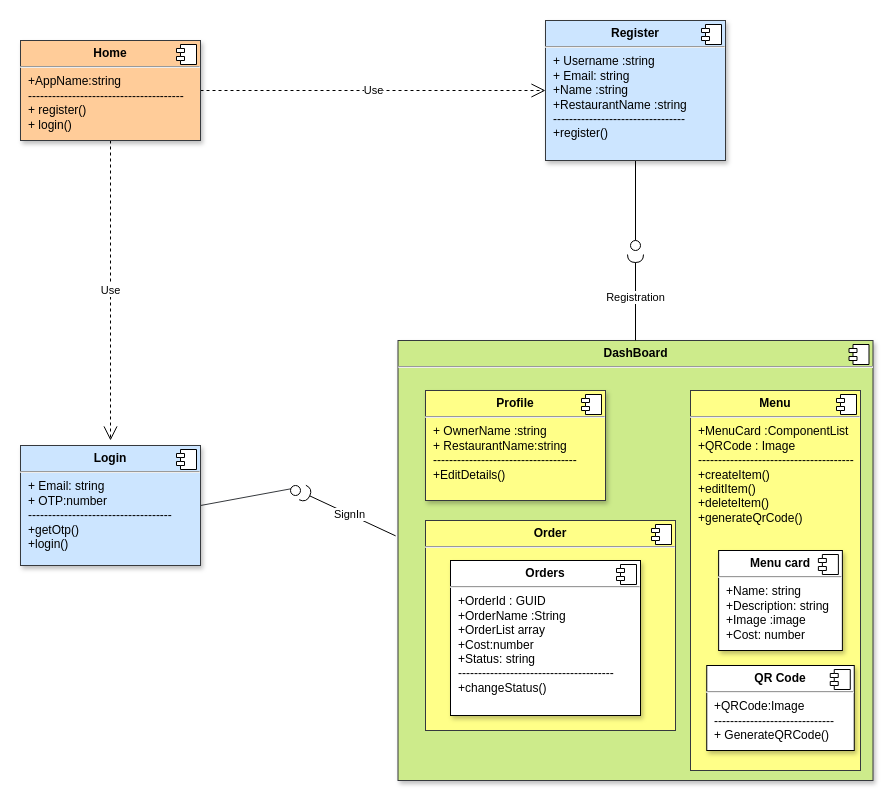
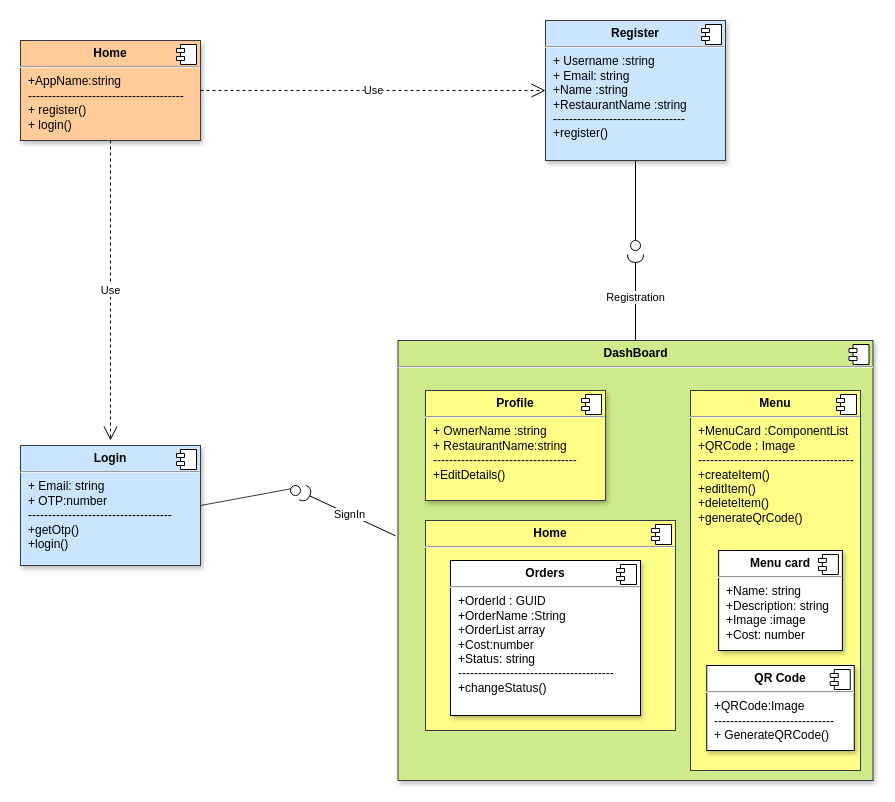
  <mxCell id="0" />
  <mxCell id="1" parent="0" />
  <mxCell id="2" value="Use" style="endArrow=open;endSize=12;dashed=1;html=1;exitX=1;exitY=0.5;exitDx=0;exitDy=0;entryX=0;entryY=0.5;entryDx=0;entryDy=0;" parent="1" source="16" target="18" edge="1"><mxGeometry width="160" relative="1" as="geometry"><mxPoint x="200" y="85" as="sourcePoint" /><mxPoint x="545" y="85" as="targetPoint" /></mxGeometry></mxCell>
  <mxCell id="3" value="Use" style="endArrow=open;endSize=12;dashed=1;html=1;entryX=0.5;entryY=0;entryDx=0;entryDy=0;exitX=0.5;exitY=1;exitDx=0;exitDy=0;" parent="1" source="16" edge="1"><mxGeometry width="160" relative="1" as="geometry"><mxPoint x="110" y="130" as="sourcePoint" /><mxPoint x="110" y="440" as="targetPoint" /></mxGeometry></mxCell>
  <mxCell id="4" value="&lt;p style=&quot;margin: 0px ; margin-top: 6px ; text-align: center&quot;&gt;&lt;b&gt;DashBoard&lt;/b&gt;&lt;/p&gt;&lt;hr&gt;&lt;p style=&quot;margin: 0px ; margin-left: 8px&quot;&gt;&lt;br&gt;&lt;/p&gt;" style="align=left;overflow=fill;html=1;dropTarget=0;shadow=1;fillColor=#cdeb8b;strokeColor=#36393d;" parent="1" vertex="1"><mxGeometry x="397.5" y="340" width="475" height="440" as="geometry" /></mxCell>
  <mxCell id="5" value="" style="shape=component;jettyWidth=8;jettyHeight=4;" parent="4" vertex="1"><mxGeometry x="1" width="20" height="20" relative="1" as="geometry"><mxPoint x="-24" y="4" as="offset" /></mxGeometry></mxCell>
  <mxCell id="6" value="" style="rounded=0;orthogonalLoop=1;jettySize=auto;html=1;endArrow=none;endFill=0;exitX=1;exitY=0.5;exitDx=0;exitDy=0;entryX=0.2;entryY=0.3;entryDx=0;entryDy=0;entryPerimeter=0;fillColor=#cce5ff;strokeColor=#36393d;" parent="1" source="20" target="8" edge="1"><mxGeometry relative="1" as="geometry"><mxPoint x="200" y="485" as="sourcePoint" /><mxPoint x="260" y="410" as="targetPoint" /></mxGeometry></mxCell>
  <mxCell id="7" value="SignIn" style="rounded=0;orthogonalLoop=1;jettySize=auto;html=1;endArrow=halfCircle;endFill=0;endSize=6;strokeWidth=1;exitX=-0.005;exitY=0.444;exitDx=0;exitDy=0;entryX=1.2;entryY=0.7;entryDx=0;entryDy=0;entryPerimeter=0;exitPerimeter=0;" parent="1" source="4" target="8" edge="1"><mxGeometry relative="1" as="geometry"><mxPoint x="390" y="450" as="sourcePoint" /><mxPoint x="344" y="484" as="targetPoint" /></mxGeometry></mxCell>
  <mxCell id="8" value="" style="ellipse;whiteSpace=wrap;html=1;fontFamily=Helvetica;fontSize=12;fontColor=#000000;align=center;strokeColor=#000000;fillColor=#ffffff;points=[];aspect=fixed;resizable=0;" parent="1" vertex="1"><mxGeometry x="290" y="485" width="10" height="10" as="geometry" /></mxCell>
- <mxCell id="9" value="&lt;p style=&quot;margin: 0px ; margin-top: 6px ; text-align: center&quot;&gt;&lt;b&gt;Order&lt;/b&gt;&lt;/p&gt;&lt;hr&gt;&lt;p style=&quot;margin: 0px ; margin-left: 8px&quot;&gt;&lt;br&gt;&lt;/p&gt;" style="align=left;overflow=fill;html=1;dropTarget=0;fillColor=#ffff88;strokeColor=#36393d;" parent="1" vertex="1"><mxGeometry x="425" y="520" width="250" height="210" as="geometry" /></mxCell>
+ <mxCell id="9" value="&lt;p style=&quot;margin: 0px ; margin-top: 6px ; text-align: center&quot;&gt;&lt;b&gt;Home&lt;/b&gt;&lt;/p&gt;&lt;hr&gt;&lt;p style=&quot;margin: 0px ; margin-left: 8px&quot;&gt;&lt;br&gt;&lt;/p&gt;" style="align=left;overflow=fill;html=1;dropTarget=0;fillColor=#ffff88;strokeColor=#36393d;" parent="1" vertex="1"><mxGeometry x="425" y="520" width="250" height="210" as="geometry" /></mxCell>
  <mxCell id="10" value="" style="shape=component;jettyWidth=8;jettyHeight=4;" parent="9" vertex="1"><mxGeometry x="1" width="20" height="20" relative="1" as="geometry"><mxPoint x="-24" y="4" as="offset" /></mxGeometry></mxCell>
  <mxCell id="11" value="&lt;p style=&quot;margin: 0px ; margin-top: 6px ; text-align: center&quot;&gt;&lt;b&gt;Menu&lt;/b&gt;&lt;/p&gt;&lt;hr&gt;&lt;p style=&quot;margin: 0px ; margin-left: 8px&quot;&gt;+MenuCard :ComponentList&lt;/p&gt;&lt;p style=&quot;margin: 0px ; margin-left: 8px&quot;&gt;+QRCode : Image&lt;/p&gt;&lt;p style=&quot;margin: 0px ; margin-left: 8px&quot;&gt;---------------------------------------&lt;/p&gt;&lt;p style=&quot;margin: 0px ; margin-left: 8px&quot;&gt;+createItem()&lt;/p&gt;&lt;p style=&quot;margin: 0px ; margin-left: 8px&quot;&gt;+editItem()&lt;/p&gt;&lt;p style=&quot;margin: 0px ; margin-left: 8px&quot;&gt;+deleteItem()&lt;/p&gt;&lt;p style=&quot;margin: 0px ; margin-left: 8px&quot;&gt;+generateQrCode()&lt;/p&gt;" style="align=left;overflow=fill;html=1;dropTarget=0;fillColor=#ffff88;strokeColor=#36393d;" parent="1" vertex="1"><mxGeometry x="690" y="390" width="170" height="380" as="geometry" /></mxCell>
  <mxCell id="12" value="" style="shape=component;jettyWidth=8;jettyHeight=4;" parent="11" vertex="1"><mxGeometry x="1" width="20" height="20" relative="1" as="geometry"><mxPoint x="-24" y="4" as="offset" /></mxGeometry></mxCell>
  <mxCell id="13" value="" style="rounded=0;orthogonalLoop=1;jettySize=auto;html=1;endArrow=none;endFill=0;exitX=0.5;exitY=1;exitDx=0;exitDy=0;" parent="1" source="18" edge="1"><mxGeometry relative="1" as="geometry"><mxPoint x="635" y="130" as="sourcePoint" /><mxPoint x="635" y="240" as="targetPoint" /></mxGeometry></mxCell>
  <mxCell id="14" value="Registration" style="rounded=0;orthogonalLoop=1;jettySize=auto;html=1;endArrow=halfCircle;endFill=0;endSize=6;strokeWidth=1;exitX=0.5;exitY=0;exitDx=0;exitDy=0;entryX=0.5;entryY=1.4;entryDx=0;entryDy=0;entryPerimeter=0;" parent="1" source="4" target="15" edge="1"><mxGeometry relative="1" as="geometry"><mxPoint x="500" y="315" as="sourcePoint" /><mxPoint x="638" y="260" as="targetPoint" /></mxGeometry></mxCell>
  <mxCell id="15" value="" style="ellipse;whiteSpace=wrap;html=1;fontFamily=Helvetica;fontSize=12;fontColor=#000000;align=center;strokeColor=#000000;fillColor=#ffffff;points=[];aspect=fixed;resizable=0;" parent="1" vertex="1"><mxGeometry x="630" y="240" width="10" height="10" as="geometry" /></mxCell>
  <mxCell id="16" value="&lt;p style=&quot;margin: 0px ; margin-top: 6px ; text-align: center&quot;&gt;&lt;b&gt;Home&lt;/b&gt;&lt;/p&gt;&lt;hr&gt;&lt;p style=&quot;margin: 0px ; margin-left: 8px&quot;&gt;+AppName:string&lt;/p&gt;&lt;p style=&quot;margin: 0px ; margin-left: 8px&quot;&gt;---------------------------------------&lt;/p&gt;&lt;p style=&quot;margin: 0px ; margin-left: 8px&quot;&gt;+ register()&lt;br&gt;+ login()&lt;/p&gt;" style="align=left;overflow=fill;html=1;dropTarget=0;shadow=1;fillColor=#ffcc99;strokeColor=#36393d;" vertex="1" parent="1"><mxGeometry x="20" y="40" width="180" height="100" as="geometry" /></mxCell>
  <mxCell id="17" value="" style="shape=component;jettyWidth=8;jettyHeight=4;" vertex="1" parent="16"><mxGeometry x="1" width="20" height="20" relative="1" as="geometry"><mxPoint x="-24" y="4" as="offset" /></mxGeometry></mxCell>
  <mxCell id="18" value="&lt;p style=&quot;margin: 0px ; margin-top: 6px ; text-align: center&quot;&gt;&lt;b&gt;Register&lt;/b&gt;&lt;/p&gt;&lt;hr&gt;&lt;p style=&quot;margin: 0px ; margin-left: 8px&quot;&gt;+ Username :string&lt;br&gt;+ Email: string&lt;/p&gt;&lt;p style=&quot;margin: 0px ; margin-left: 8px&quot;&gt;+Name :string&lt;/p&gt;&lt;p style=&quot;margin: 0px ; margin-left: 8px&quot;&gt;+RestaurantName :string&lt;/p&gt;&lt;p style=&quot;margin: 0px ; margin-left: 8px&quot;&gt;---------------------------------&lt;/p&gt;&lt;p style=&quot;margin: 0px ; margin-left: 8px&quot;&gt;+register()&lt;/p&gt;&lt;p style=&quot;margin: 0px ; margin-left: 8px&quot;&gt;&lt;br&gt;&lt;/p&gt;&lt;p style=&quot;margin: 0px ; margin-left: 8px&quot;&gt;&lt;br&gt;&lt;/p&gt;" style="align=left;overflow=fill;html=1;dropTarget=0;shadow=1;fillColor=#cce5ff;strokeColor=#36393d;" vertex="1" parent="1"><mxGeometry x="545" y="20" width="180" height="140" as="geometry" /></mxCell>
  <mxCell id="19" value="" style="shape=component;jettyWidth=8;jettyHeight=4;" vertex="1" parent="18"><mxGeometry x="1" width="20" height="20" relative="1" as="geometry"><mxPoint x="-24" y="4" as="offset" /></mxGeometry></mxCell>
  <mxCell id="20" value="&lt;p style=&quot;margin: 0px ; margin-top: 6px ; text-align: center&quot;&gt;&lt;b&gt;Login&lt;/b&gt;&lt;/p&gt;&lt;hr&gt;&lt;p style=&quot;margin: 0px ; margin-left: 8px&quot;&gt;+ Email: string&lt;br&gt;+ OTP:number&lt;/p&gt;&lt;p style=&quot;margin: 0px ; margin-left: 8px&quot;&gt;------------------------------------&lt;/p&gt;&lt;p style=&quot;margin: 0px ; margin-left: 8px&quot;&gt;+getOtp()&lt;/p&gt;&lt;p style=&quot;margin: 0px ; margin-left: 8px&quot;&gt;+login()&lt;/p&gt;&lt;p style=&quot;margin: 0px ; margin-left: 8px&quot;&gt;&lt;br&gt;&lt;/p&gt;" style="align=left;overflow=fill;html=1;dropTarget=0;shadow=1;fillColor=#cce5ff;strokeColor=#36393d;" vertex="1" parent="1"><mxGeometry x="20" y="445" width="180" height="120" as="geometry" /></mxCell>
  <mxCell id="21" value="" style="shape=component;jettyWidth=8;jettyHeight=4;" vertex="1" parent="20"><mxGeometry x="1" width="20" height="20" relative="1" as="geometry"><mxPoint x="-24" y="4" as="offset" /></mxGeometry></mxCell>
  <mxCell id="22" value="&lt;p style=&quot;margin: 0px ; margin-top: 6px ; text-align: center&quot;&gt;&lt;b&gt;Profile&lt;/b&gt;&lt;/p&gt;&lt;hr&gt;&lt;p style=&quot;margin: 0px ; margin-left: 8px&quot;&gt;+ OwnerName :string&lt;br&gt;&lt;/p&gt;&lt;p style=&quot;margin: 0px ; margin-left: 8px&quot;&gt;+ RestaurantName:string&lt;/p&gt;&lt;p style=&quot;margin: 0px ; margin-left: 8px&quot;&gt;------------------------------------&lt;/p&gt;&lt;p style=&quot;margin: 0px ; margin-left: 8px&quot;&gt;+EditDetails()&lt;/p&gt;" style="align=left;overflow=fill;html=1;dropTarget=0;shadow=1;fillColor=#ffff88;strokeColor=#36393d;" vertex="1" parent="1"><mxGeometry x="425" y="390" width="180" height="110" as="geometry" /></mxCell>
  <mxCell id="23" value="" style="shape=component;jettyWidth=8;jettyHeight=4;" vertex="1" parent="22"><mxGeometry x="1" width="20" height="20" relative="1" as="geometry"><mxPoint x="-24" y="4" as="offset" /></mxGeometry></mxCell>
  <mxCell id="24" value="&lt;p style=&quot;margin: 0px ; margin-top: 6px ; text-align: center&quot;&gt;&lt;b&gt;Orders&lt;/b&gt;&lt;/p&gt;&lt;hr&gt;&lt;p style=&quot;margin: 0px 0px 0px 8px&quot;&gt;+OrderId : GUID&lt;/p&gt;&lt;p style=&quot;margin: 0px 0px 0px 8px&quot;&gt;+OrderName :String&lt;/p&gt;&lt;p style=&quot;margin: 0px 0px 0px 8px&quot;&gt;+OrderList array&lt;/p&gt;&lt;p style=&quot;margin: 0px 0px 0px 8px&quot;&gt;+Cost:number&lt;/p&gt;&lt;p style=&quot;margin: 0px 0px 0px 8px&quot;&gt;+Status: string&lt;/p&gt;&lt;p style=&quot;margin: 0px 0px 0px 8px&quot;&gt;---------------------------------------&lt;/p&gt;&lt;p style=&quot;margin: 0px 0px 0px 8px&quot;&gt;+changeStatus()&lt;/p&gt;&lt;p style=&quot;margin: 0px 0px 0px 8px&quot;&gt;&lt;br&gt;&lt;/p&gt;" style="align=left;overflow=fill;html=1;dropTarget=0;shadow=1;" vertex="1" parent="1"><mxGeometry x="450" y="560" width="190" height="155" as="geometry" /></mxCell>
  <mxCell id="25" value="" style="shape=component;jettyWidth=8;jettyHeight=4;" vertex="1" parent="24"><mxGeometry x="1" width="20" height="20" relative="1" as="geometry"><mxPoint x="-24" y="4" as="offset" /></mxGeometry></mxCell>
  <mxCell id="26" value="&lt;p style=&quot;margin: 0px ; margin-top: 6px ; text-align: center&quot;&gt;&lt;b&gt;QR Code&lt;/b&gt;&lt;/p&gt;&lt;hr&gt;&lt;p style=&quot;margin: 0px ; margin-left: 8px&quot;&gt;+QRCode:Image&lt;br&gt;&lt;/p&gt;&lt;p style=&quot;margin: 0px ; margin-left: 8px&quot;&gt;------------------------------&lt;/p&gt;&lt;p style=&quot;margin: 0px ; margin-left: 8px&quot;&gt;+ GenerateQRCode()&lt;br&gt;&lt;/p&gt;" style="align=left;overflow=fill;html=1;dropTarget=0;shadow=1;" vertex="1" parent="1"><mxGeometry x="706.25" y="665" width="147.5" height="85" as="geometry" /></mxCell>
  <mxCell id="27" value="" style="shape=component;jettyWidth=8;jettyHeight=4;" vertex="1" parent="26"><mxGeometry x="1" width="20" height="20" relative="1" as="geometry"><mxPoint x="-24" y="4" as="offset" /></mxGeometry></mxCell>
  <mxCell id="28" value="&lt;p style=&quot;margin: 0px ; margin-top: 6px ; text-align: center&quot;&gt;&lt;b&gt;Menu card&lt;/b&gt;&lt;/p&gt;&lt;hr&gt;&lt;p style=&quot;margin: 0px ; margin-left: 8px&quot;&gt;+Name: string&lt;br&gt;&lt;/p&gt;&lt;p style=&quot;margin: 0px ; margin-left: 8px&quot;&gt;+Description: string&lt;/p&gt;&lt;p style=&quot;margin: 0px ; margin-left: 8px&quot;&gt;+Image :image&lt;/p&gt;&lt;p style=&quot;margin: 0px ; margin-left: 8px&quot;&gt;+Cost: number&lt;/p&gt;" style="align=left;overflow=fill;html=1;dropTarget=0;shadow=1;" vertex="1" parent="1"><mxGeometry x="718.13" y="550" width="123.75" height="100" as="geometry" /></mxCell>
  <mxCell id="29" value="" style="shape=component;jettyWidth=8;jettyHeight=4;" vertex="1" parent="28"><mxGeometry x="1" width="20" height="20" relative="1" as="geometry"><mxPoint x="-24" y="4" as="offset" /></mxGeometry></mxCell>
